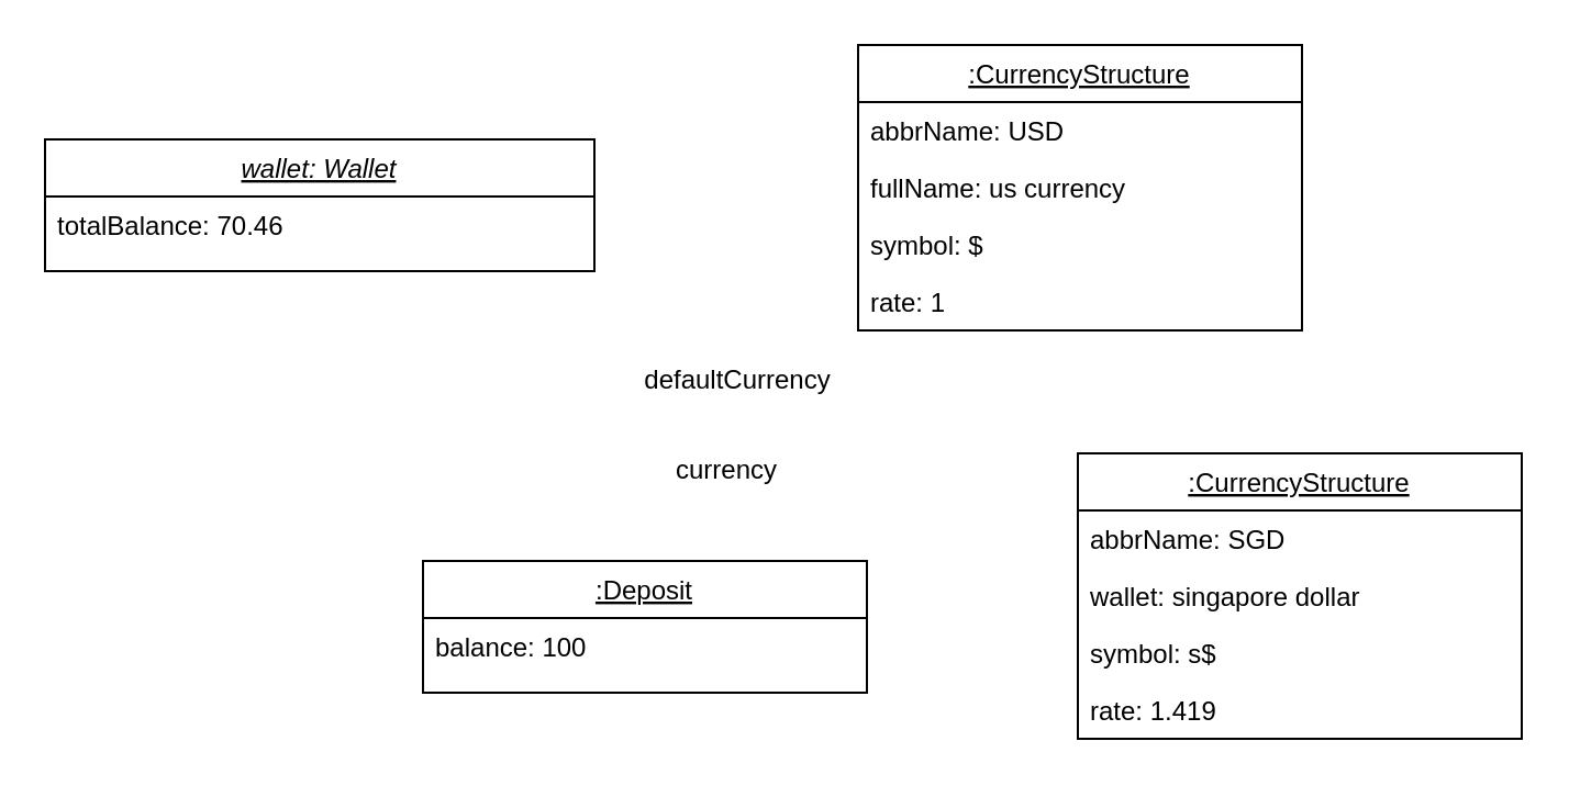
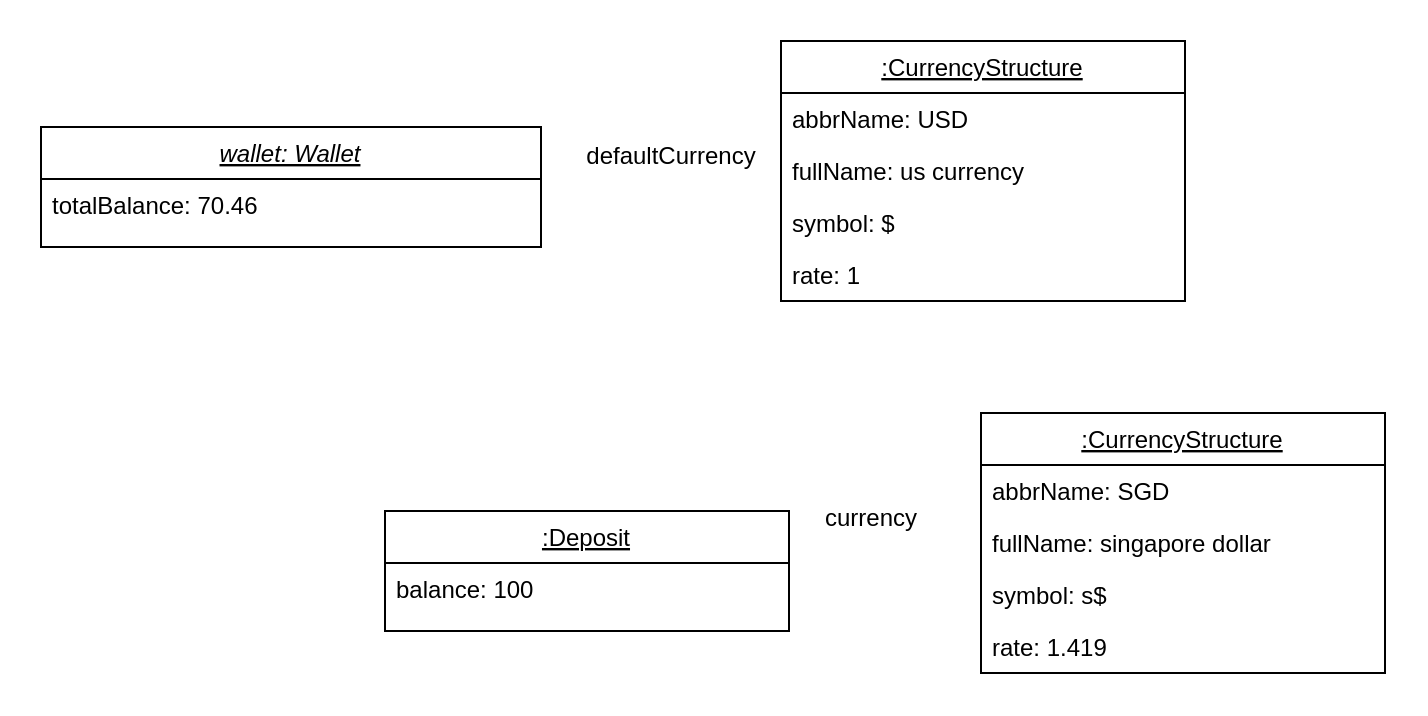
  <mxCell id="0" />
  <mxCell id="1" parent="0" />
  <mxCell id="2" value="wallet: Wallet" style="swimlane;fontStyle=6;align=center;verticalAlign=top;childLayout=stackLayout;horizontal=1;startSize=26;horizontalStack=0;resizeParent=1;resizeLast=0;collapsible=1;marginBottom=0;rounded=0;shadow=0;strokeWidth=1;" parent="1" vertex="1"><mxGeometry x="20" y="63" width="250" height="60" as="geometry"><mxRectangle x="230" y="140" width="160" height="26" as="alternateBounds" /></mxGeometry></mxCell>
  <mxCell id="3" value="totalBalance: 70.46" style="text;align=left;verticalAlign=top;spacingLeft=4;spacingRight=4;overflow=hidden;rotatable=0;points=[[0,0.5],[1,0.5]];portConstraint=eastwest;rounded=0;shadow=0;html=0;" parent="2" vertex="1"><mxGeometry y="26" width="250" height="26" as="geometry" /></mxCell>
  <mxCell id="4" value=":Deposit" style="swimlane;fontStyle=4;align=center;verticalAlign=top;childLayout=stackLayout;horizontal=1;startSize=26;horizontalStack=0;resizeParent=1;resizeLast=0;collapsible=1;marginBottom=0;rounded=0;shadow=0;strokeWidth=1;" parent="1" vertex="1"><mxGeometry x="192" y="255" width="202" height="60" as="geometry"><mxRectangle x="550" y="140" width="160" height="26" as="alternateBounds" /></mxGeometry></mxCell>
  <mxCell id="5" value="balance: 100" style="text;align=left;verticalAlign=top;spacingLeft=4;spacingRight=4;overflow=hidden;rotatable=0;points=[[0,0.5],[1,0.5]];portConstraint=eastwest;rounded=0;shadow=0;html=0;" parent="4" vertex="1"><mxGeometry y="26" width="202" height="26" as="geometry" /></mxCell>
  <mxCell id="6" value=":CurrencyStructure" style="swimlane;fontStyle=4;align=center;verticalAlign=top;childLayout=stackLayout;horizontal=1;startSize=26;horizontalStack=0;resizeParent=1;resizeLast=0;collapsible=1;marginBottom=0;rounded=0;shadow=0;strokeWidth=1;" parent="1" vertex="1"><mxGeometry x="390" y="20" width="202" height="130" as="geometry"><mxRectangle x="550" y="140" width="160" height="26" as="alternateBounds" /></mxGeometry></mxCell>
  <mxCell id="7" value="abbrName: USD" style="text;align=left;verticalAlign=top;spacingLeft=4;spacingRight=4;overflow=hidden;rotatable=0;points=[[0,0.5],[1,0.5]];portConstraint=eastwest;" parent="6" vertex="1"><mxGeometry y="26" width="202" height="26" as="geometry" /></mxCell>
  <mxCell id="8" value="fullName: us currency" style="text;align=left;verticalAlign=top;spacingLeft=4;spacingRight=4;overflow=hidden;rotatable=0;points=[[0,0.5],[1,0.5]];portConstraint=eastwest;rounded=0;shadow=0;html=0;" parent="6" vertex="1"><mxGeometry y="52" width="202" height="26" as="geometry" /></mxCell>
  <mxCell id="9" value="symbol: $" style="text;align=left;verticalAlign=top;spacingLeft=4;spacingRight=4;overflow=hidden;rotatable=0;points=[[0,0.5],[1,0.5]];portConstraint=eastwest;rounded=0;shadow=0;html=0;" parent="6" vertex="1"><mxGeometry y="78" width="202" height="26" as="geometry" /></mxCell>
  <mxCell id="10" value="rate: 1" style="text;align=left;verticalAlign=top;spacingLeft=4;spacingRight=4;overflow=hidden;rotatable=0;points=[[0,0.5],[1,0.5]];portConstraint=eastwest;rounded=0;shadow=0;html=0;" parent="6" vertex="1"><mxGeometry y="104" width="202" height="26" as="geometry" /></mxCell>
- <mxCell id="11" value="defaultCurrency" style="text;html=1;align=center;verticalAlign=middle;resizable=0;points=[];autosize=1;strokeColor=none;fillColor=none;" parent="1" vertex="1"><mxGeometry x="280" y="158" width="110" height="30" as="geometry" /></mxCell>
+ <mxCell id="11" value="defaultCurrency" style="text;html=1;align=center;verticalAlign=middle;resizable=0;points=[];autosize=1;strokeColor=none;fillColor=none;" parent="1" vertex="1"><mxGeometry x="280" y="63" width="110" height="30" as="geometry" /></mxCell>
  <mxCell id="12" value=":CurrencyStructure" style="swimlane;fontStyle=4;align=center;verticalAlign=top;childLayout=stackLayout;horizontal=1;startSize=26;horizontalStack=0;resizeParent=1;resizeLast=0;collapsible=1;marginBottom=0;rounded=0;shadow=0;strokeWidth=1;" vertex="1" parent="1"><mxGeometry x="490" y="206" width="202" height="130" as="geometry"><mxRectangle x="550" y="140" width="160" height="26" as="alternateBounds" /></mxGeometry></mxCell>
  <mxCell id="13" value="abbrName: SGD" style="text;align=left;verticalAlign=top;spacingLeft=4;spacingRight=4;overflow=hidden;rotatable=0;points=[[0,0.5],[1,0.5]];portConstraint=eastwest;" vertex="1" parent="12"><mxGeometry y="26" width="202" height="26" as="geometry" /></mxCell>
- <mxCell id="14" value="wallet: singapore dollar" style="text;align=left;verticalAlign=top;spacingLeft=4;spacingRight=4;overflow=hidden;rotatable=0;points=[[0,0.5],[1,0.5]];portConstraint=eastwest;rounded=0;shadow=0;html=0;" vertex="1" parent="12"><mxGeometry y="52" width="202" height="26" as="geometry" /></mxCell>
+ <mxCell id="14" value="fullName: singapore dollar" style="text;align=left;verticalAlign=top;spacingLeft=4;spacingRight=4;overflow=hidden;rotatable=0;points=[[0,0.5],[1,0.5]];portConstraint=eastwest;rounded=0;shadow=0;html=0;" vertex="1" parent="12"><mxGeometry y="52" width="202" height="26" as="geometry" /></mxCell>
  <mxCell id="15" value="symbol: s$" style="text;align=left;verticalAlign=top;spacingLeft=4;spacingRight=4;overflow=hidden;rotatable=0;points=[[0,0.5],[1,0.5]];portConstraint=eastwest;rounded=0;shadow=0;html=0;" vertex="1" parent="12"><mxGeometry y="78" width="202" height="26" as="geometry" /></mxCell>
  <mxCell id="16" value="rate: 1.419" style="text;align=left;verticalAlign=top;spacingLeft=4;spacingRight=4;overflow=hidden;rotatable=0;points=[[0,0.5],[1,0.5]];portConstraint=eastwest;rounded=0;shadow=0;html=0;" vertex="1" parent="12"><mxGeometry y="104" width="202" height="26" as="geometry" /></mxCell>
- <mxCell id="17" value="currency" style="text;html=1;align=center;verticalAlign=middle;resizable=0;points=[];autosize=1;strokeColor=none;fillColor=none;" vertex="1" parent="1"><mxGeometry x="295" y="199" width="70" height="30" as="geometry" /></mxCell>
+ <mxCell id="17" value="currency" style="text;html=1;align=center;verticalAlign=middle;resizable=0;points=[];autosize=1;strokeColor=none;fillColor=none;" vertex="1" parent="1"><mxGeometry x="400" y="244" width="70" height="30" as="geometry" /></mxCell>
